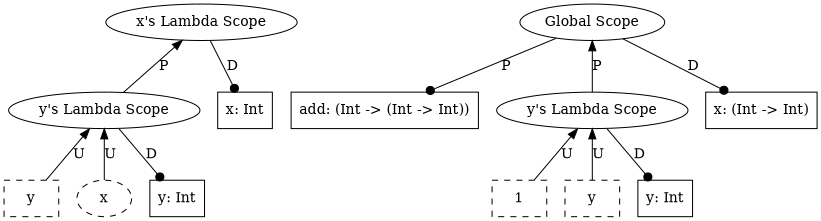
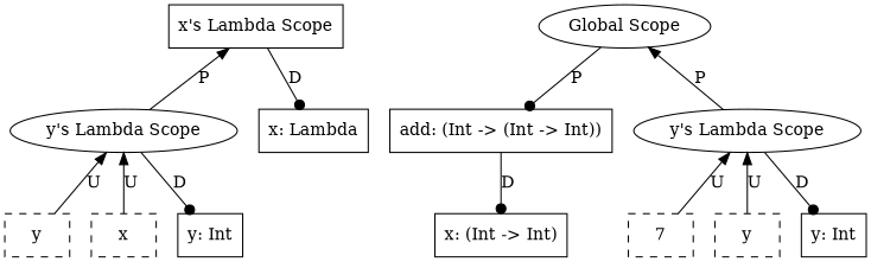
  graph {
    node [shape=box]
    edge [dir=back]
    n1 [label=y style=dashed]
-   n2 [label=x shape=ellipse style=dashed]
+   n2 [label=x style=dashed]
    n3 [label="y: Int"]
    n4 [label="y's Lambda Scope" shape=ellipse]
-   n5 [label="x: Int"]
-   n6 [label="x's Lambda Scope" shape=ellipse]
+   n5 [label="x: Lambda"]
+   n6 [label="x's Lambda Scope"]
    n7 [label="add: (Int -> (Int -> Int))"]
-   n8 [label=1 style=dashed]
+   n8 [label=7 style=dashed]
    n9 [label=y style=dashed]
    n10 [label="y: Int"]
    n11 [label="y's Lambda Scope" shape=ellipse]
    n12 [label="x: (Int -> Int)"]
    n13 [label="Global Scope" shape=ellipse]
    n4 -- n1 [label=U]
    n4 -- n2 [label=U]
    n4 -- n3 [arrowhead=dot dir=forward label=D]
    n6 -- n4 [label=P]
    n6 -- n5 [arrowhead=dot dir=forward label=D]
    n11 -- n8 [label=U]
    n11 -- n9 [label=U]
    n11 -- n10 [arrowhead=dot dir=forward label=D]
    n13 -- n7 [arrowhead=dot dir=forward label=P]
    n13 -- n11 [label=P]
-   n13 -- n12 [arrowhead=dot dir=forward label=D]
+   n7 -- n12 [arrowhead=dot dir=forward label=D]
  }
